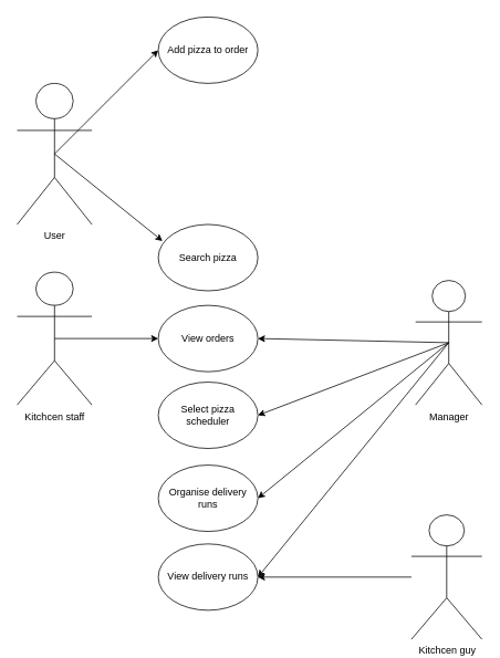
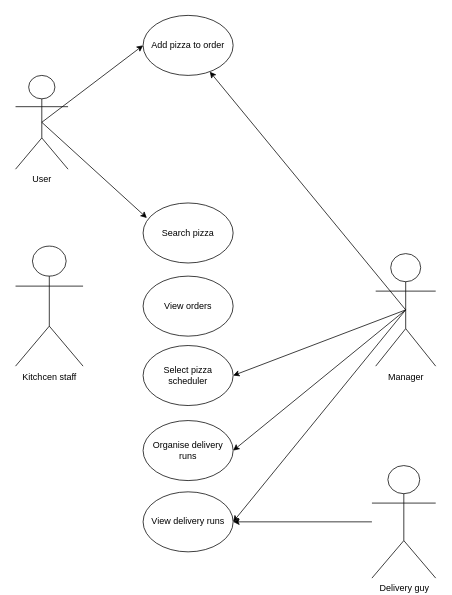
  <mxCell id="0" />
  <mxCell id="1" parent="0" />
- <mxCell id="2" value="&lt;div&gt;User&lt;/div&gt;&lt;div&gt;&lt;br&gt;&lt;/div&gt;" style="shape=umlActor;verticalLabelPosition=bottom;labelBackgroundColor=#ffffff;verticalAlign=top;html=1;outlineConnect=0;" parent="1" vertex="1"><mxGeometry x="20" y="100" width="90" height="170" as="geometry" /></mxCell>
+ <mxCell id="2" value="&lt;div&gt;User&lt;/div&gt;&lt;div&gt;&lt;br&gt;&lt;/div&gt;" style="shape=umlActor;verticalLabelPosition=bottom;labelBackgroundColor=#ffffff;verticalAlign=top;html=1;outlineConnect=0;" parent="1" vertex="1"><mxGeometry x="20" y="100" width="70" height="125" as="geometry" /></mxCell>
  <mxCell id="3" value="Search pizza" style="ellipse;whiteSpace=wrap;html=1;" parent="1" vertex="1"><mxGeometry x="190" y="270" width="120" height="80" as="geometry" /></mxCell>
  <mxCell id="4" value="" style="endArrow=classic;html=1;exitX=0.5;exitY=0.5;exitDx=0;exitDy=0;exitPerimeter=0;entryX=0.042;entryY=0.25;entryDx=0;entryDy=0;entryPerimeter=0;" parent="1" source="2" target="3" edge="1"><mxGeometry width="50" height="50" relative="1" as="geometry"><mxPoint x="130" y="330" as="sourcePoint" /><mxPoint x="180" y="280" as="targetPoint" /></mxGeometry></mxCell>
  <mxCell id="5" value="&lt;div&gt;Kitchcen staff&lt;/div&gt;" style="shape=umlActor;verticalLabelPosition=bottom;labelBackgroundColor=#ffffff;verticalAlign=top;html=1;outlineConnect=0;" parent="1" vertex="1"><mxGeometry x="20" y="327.5" width="90" height="160" as="geometry" /></mxCell>
- <mxCell id="6" value="" style="endArrow=classic;html=1;exitX=0.5;exitY=0.5;exitDx=0;exitDy=0;exitPerimeter=0;entryX=0;entryY=0.5;entryDx=0;entryDy=0;" parent="1" source="5" target="7" edge="1"><mxGeometry width="50" height="50" relative="1" as="geometry"><mxPoint x="120" y="440" as="sourcePoint" /><mxPoint x="200" y="480" as="targetPoint" /></mxGeometry></mxCell>
  <mxCell id="7" value="View orders" style="ellipse;whiteSpace=wrap;html=1;" parent="1" vertex="1"><mxGeometry x="190" y="367.5" width="120" height="80" as="geometry" /></mxCell>
  <mxCell id="8" value="Manager" style="shape=umlActor;verticalLabelPosition=bottom;labelBackgroundColor=#ffffff;verticalAlign=top;html=1;outlineConnect=0;" parent="1" vertex="1"><mxGeometry x="500" y="337.5" width="80" height="150" as="geometry" /></mxCell>
  <mxCell id="9" value="Select pizza &lt;br&gt;&lt;div&gt;scheduler&lt;/div&gt;" style="ellipse;whiteSpace=wrap;html=1;" parent="1" vertex="1"><mxGeometry x="190" y="460" width="120" height="80" as="geometry" /></mxCell>
  <mxCell id="10" style="edgeStyle=orthogonalEdgeStyle;rounded=0;orthogonalLoop=1;jettySize=auto;html=1;entryX=1;entryY=0.5;entryDx=0;entryDy=0;" parent="1" source="11" target="12" edge="1"><mxGeometry relative="1" as="geometry" /></mxCell>
- <mxCell id="11" value="&lt;div&gt;Kitchcen guy&lt;/div&gt;" style="shape=umlActor;verticalLabelPosition=bottom;labelBackgroundColor=#ffffff;verticalAlign=top;html=1;outlineConnect=0;" parent="1" vertex="1"><mxGeometry x="495" y="620" width="85" height="150" as="geometry" /></mxCell>
+ <mxCell id="11" value="&lt;div&gt;Delivery guy&lt;/div&gt;" style="shape=umlActor;verticalLabelPosition=bottom;labelBackgroundColor=#ffffff;verticalAlign=top;html=1;outlineConnect=0;" parent="1" vertex="1"><mxGeometry x="495" y="620" width="85" height="150" as="geometry" /></mxCell>
  <mxCell id="12" value="View delivery runs" style="ellipse;whiteSpace=wrap;html=1;" parent="1" vertex="1"><mxGeometry x="190" y="655" width="120" height="80" as="geometry" /></mxCell>
  <mxCell id="13" value="Add pizza to order" style="ellipse;whiteSpace=wrap;html=1;" vertex="1" parent="1"><mxGeometry x="190" y="20" width="120" height="80" as="geometry" /></mxCell>
  <mxCell id="14" value="" style="endArrow=classic;html=1;exitX=0.5;exitY=0.5;exitDx=0;exitDy=0;exitPerimeter=0;entryX=0;entryY=0.5;entryDx=0;entryDy=0;" edge="1" parent="1" source="2" target="13"><mxGeometry width="50" height="50" relative="1" as="geometry"><mxPoint x="110" y="90" as="sourcePoint" /><mxPoint x="160" y="40" as="targetPoint" /></mxGeometry></mxCell>
  <mxCell id="15" value="Organise delivery runs " style="ellipse;whiteSpace=wrap;html=1;" vertex="1" parent="1"><mxGeometry x="190" y="560" width="120" height="80" as="geometry" /></mxCell>
- <mxCell id="16" value="" style="endArrow=classic;html=1;entryX=1;entryY=0.5;entryDx=0;entryDy=0;exitX=0.5;exitY=0.5;exitDx=0;exitDy=0;exitPerimeter=0;" edge="1" parent="1" source="8" target="7"><mxGeometry width="50" height="50" relative="1" as="geometry"><mxPoint x="390" y="410" as="sourcePoint" /><mxPoint x="440" y="360" as="targetPoint" /></mxGeometry></mxCell>
+ <mxCell id="16" value="" style="endArrow=classic;html=1;exitX=0.5;exitY=0.5;exitDx=0;exitDy=0;exitPerimeter=0;" edge="1" parent="1" source="8" target="13"><mxGeometry width="50" height="50" relative="1" as="geometry"><mxPoint x="390" y="410" as="sourcePoint" /><mxPoint x="440" y="360" as="targetPoint" /></mxGeometry></mxCell>
  <mxCell id="17" value="" style="endArrow=classic;html=1;entryX=1;entryY=0.5;entryDx=0;entryDy=0;exitX=0.5;exitY=0.5;exitDx=0;exitDy=0;exitPerimeter=0;" edge="1" parent="1" source="8" target="9"><mxGeometry width="50" height="50" relative="1" as="geometry"><mxPoint x="390" y="470" as="sourcePoint" /><mxPoint x="440" y="420" as="targetPoint" /></mxGeometry></mxCell>
  <mxCell id="18" value="" style="endArrow=classic;html=1;entryX=1;entryY=0.5;entryDx=0;entryDy=0;exitX=0.5;exitY=0.5;exitDx=0;exitDy=0;exitPerimeter=0;" edge="1" parent="1" source="8" target="15"><mxGeometry width="50" height="50" relative="1" as="geometry"><mxPoint x="420" y="560" as="sourcePoint" /><mxPoint x="470" y="510" as="targetPoint" /></mxGeometry></mxCell>
  <mxCell id="19" value="" style="endArrow=classic;html=1;exitX=0.5;exitY=0.5;exitDx=0;exitDy=0;exitPerimeter=0;entryX=1;entryY=0.5;entryDx=0;entryDy=0;" edge="1" parent="1" source="8" target="12"><mxGeometry width="50" height="50" relative="1" as="geometry"><mxPoint x="460" y="590" as="sourcePoint" /><mxPoint x="510" y="540" as="targetPoint" /></mxGeometry></mxCell>
